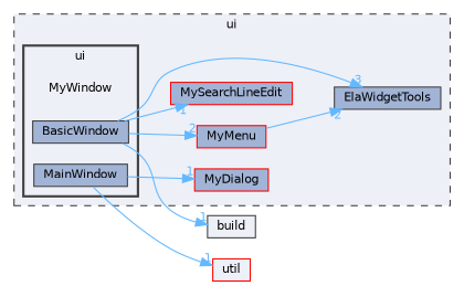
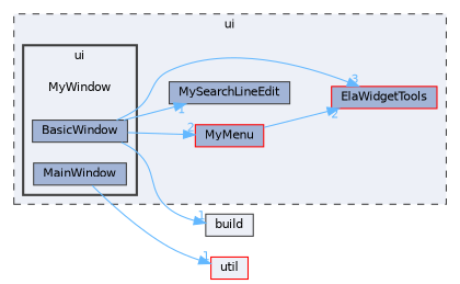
  digraph {
    compound=true
    rankdir=LR
    node [fontname=Helvetica fontsize=10 shape=box color=grey25 fillcolor="#a2b4d6" style=filled]
    edge [color=steelblue1 fontcolor=steelblue1 fontname=Helvetica fontsize=10 headlabel=1 labeldistance=1.5 labelfontname=Helvetica labelfontsize=10]
    n1 [height=0.2 label=MyWindow shape=plaintext width=0.4 color="" fillcolor="" style=""]
    n2 [height=0.2 label=BasicWindow width=0.4]
    n3 [height=0.2 label=MainWindow width=0.4]
    n4 [color=red height=0.2 label=MyMenu width=0.4]
-   n5 [color=red height=0.2 label=MySearchLineEdit width=0.4]
-   n6 [height=0.2 label=ElaWidgetTools width=0.4]
-   n7 [color=red height=0.2 label=MyDialog width=0.4]
+   n5 [height=0.2 label=MySearchLineEdit width=0.4]
+   n6 [color=red height=0.2 label=ElaWidgetTools width=0.4]
    n8 [fillcolor="#edf0f7" height=0.2 label=build width=0.4]
    n9 [color=red fillcolor="#edf0f7" height=0.2 label=util width=0.4]
    subgraph cluster_1 {
      bgcolor="#edf0f7"
      fontname=Helvetica
      fontsize=10
      label=ui
      pencolor=grey25
      style="filled,dashed"
      n4
      n5
      n6
-     n7
      subgraph cluster_2 {
        bgcolor="#edf0f7"
        fontname=Helvetica
        fontsize=10
        label=ui
        pencolor=grey25
        style="filled,bold"
        n1
        n2
        n3
      }
    }
    n2 -> n4 [headlabel=2]
    n2 -> n5
    n2 -> n6 [headlabel=3]
    n2 -> n8
-   n3 -> n7
    n3 -> n9
    n4 -> n6 [headlabel=2]
  }
